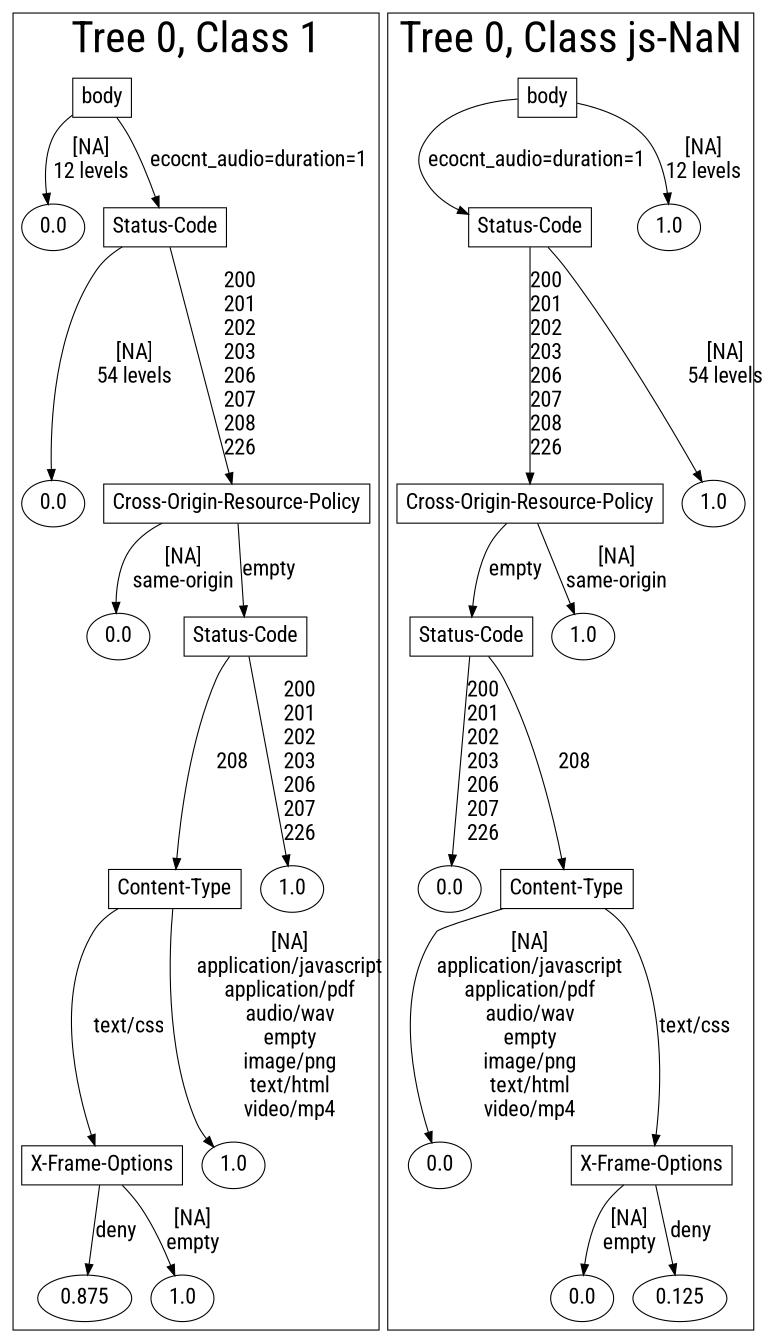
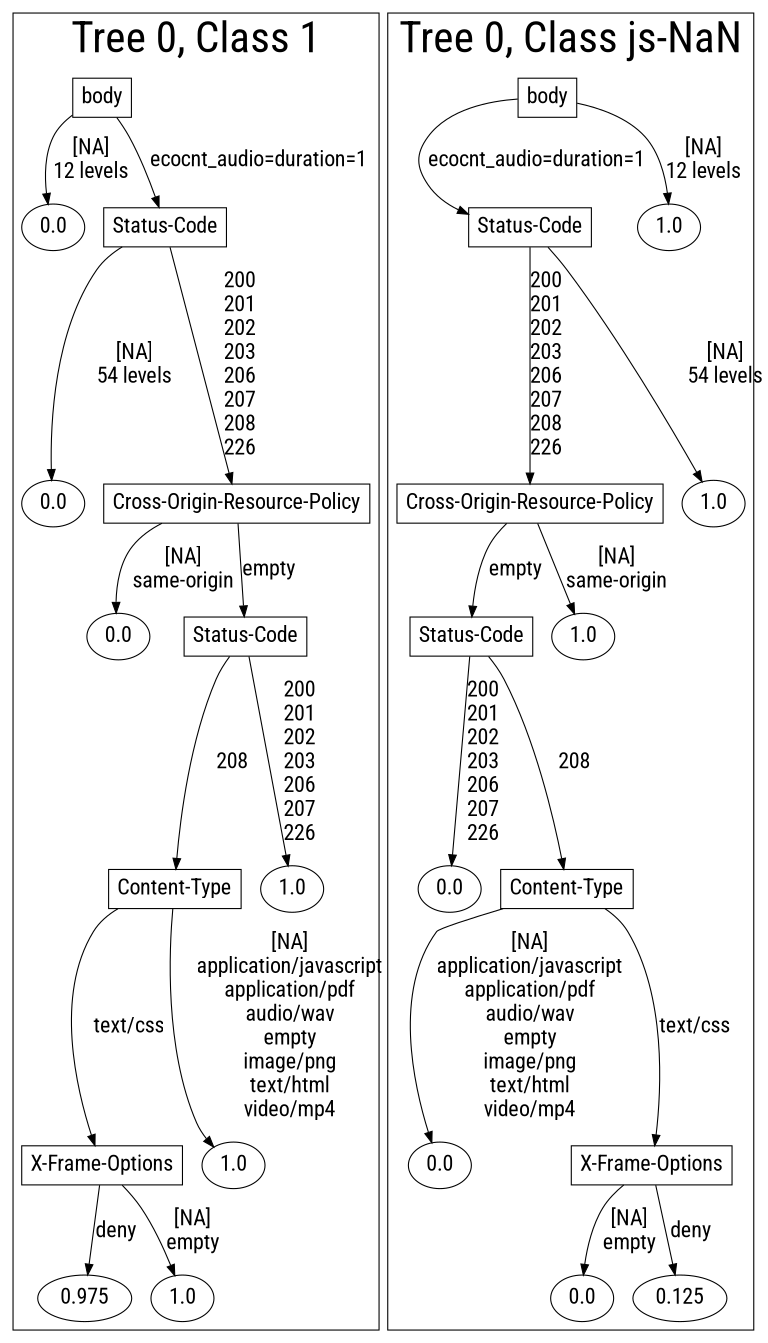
  digraph {
    fontname="Roboto Condensed"
    node [fontsize=20 fontname="Roboto Condensed"]
    edge [fontsize=20 fontname="Roboto Condensed"]
    n1 [label=body shape=box]
    n2 [label=0.0]
    n3 [label="Status-Code" shape=box]
    n4 [label=0.0]
    n5 [label="Cross-Origin-Resource-Policy" shape=box]
    n6 [label=0.0]
    n7 [label="Status-Code" shape=box]
    n8 [label="Content-Type" shape=box]
    n9 [label=1.0]
    n10 [label="X-Frame-Options" shape=box]
    n11 [label=1.0]
-   n12 [label=0.875]
+   n12 [label=0.975]
    n13 [label=1.0]
    n14 [label=body shape=box]
    n15 [label="Status-Code" shape=box]
    n16 [label=1.0]
    n17 [label="Cross-Origin-Resource-Policy" shape=box]
    n18 [label=1.0]
    n19 [label="Status-Code" shape=box]
    n20 [label=1.0]
    n21 [label=0.0]
    n22 [label="Content-Type" shape=box]
    n23 [label=0.0]
    n24 [label="X-Frame-Options" shape=box]
    n25 [label=0.0]
    n26 [label=0.125]
    subgraph cluster_1 {
      fontsize=40
      label="Tree 0, Class 1"
      subgraph sub_2 {
        fontsize=40
        label="Tree 0, Class 1"
        n1
      }
      subgraph sub_3 {
        fontsize=40
        label="Tree 0, Class 1"
        n2
        n3
      }
      subgraph sub_4 {
        fontsize=40
        label="Tree 0, Class 1"
        n4
        n5
      }
      subgraph sub_5 {
        fontsize=40
        label="Tree 0, Class 1"
        n6
        n7
      }
      subgraph sub_6 {
        fontsize=40
        label="Tree 0, Class 1"
        n8
        n9
      }
      subgraph sub_7 {
        fontsize=40
        label="Tree 0, Class 1"
        n10
        n11
      }
      subgraph sub_8 {
        fontsize=40
        label="Tree 0, Class 1"
        n12
        n13
      }
    }
    subgraph cluster_9 {
      fontsize=40
      label="Tree 0, Class js-NaN"
      subgraph sub_10 {
        fontsize=40
        label="Tree 0, Class js-NaN"
        n14
      }
      subgraph sub_11 {
        fontsize=40
        label="Tree 0, Class js-NaN"
        n15
        n16
      }
      subgraph sub_12 {
        fontsize=40
        label="Tree 0, Class js-NaN"
        n17
        n18
      }
      subgraph sub_13 {
        fontsize=40
        label="Tree 0, Class js-NaN"
        n19
        n20
      }
      subgraph sub_14 {
        fontsize=40
        label="Tree 0, Class js-NaN"
        n21
        n22
      }
      subgraph sub_15 {
        fontsize=40
        label="Tree 0, Class js-NaN"
        n23
        n24
      }
      subgraph sub_16 {
        fontsize=40
        label="Tree 0, Class js-NaN"
        n25
        n26
      }
    }
    n1 -> n2 [label="[NA]\n12 levels\n"]
    n1 -> n3 [label="ecocnt_audio=duration=1\n"]
    n3 -> n4 [label="[NA]\n54 levels\n"]
    n3 -> n5 [label="200\n201\n202\n203\n206\n207\n208\n226\n"]
    n5 -> n6 [label="[NA]\nsame-origin\n"]
    n5 -> n7 [label="empty\n"]
    n7 -> n8 [label="208\n"]
    n7 -> n9 [label="200\n201\n202\n203\n206\n207\n226\n"]
    n8 -> n10 [label="text/css\n"]
    n8 -> n11 [label="[NA]\napplication/javascript\napplication/pdf\naudio/wav\nempty\nimage/png\ntext/html\nvideo/mp4\n"]
    n10 -> n12 [label="deny\n"]
    n10 -> n13 [label="[NA]\nempty\n"]
    n14 -> n15 [label="ecocnt_audio=duration=1\n"]
    n14 -> n16 [label="[NA]\n12 levels\n"]
    n15 -> n17 [label="200\n201\n202\n203\n206\n207\n208\n226\n"]
    n15 -> n18 [label="[NA]\n54 levels\n"]
    n17 -> n19 [label="empty\n"]
    n17 -> n20 [label="[NA]\nsame-origin\n"]
    n19 -> n21 [label="200\n201\n202\n203\n206\n207\n226\n"]
    n19 -> n22 [label="208\n"]
    n22 -> n23 [label="[NA]\napplication/javascript\napplication/pdf\naudio/wav\nempty\nimage/png\ntext/html\nvideo/mp4\n"]
    n22 -> n24 [label="text/css\n"]
    n24 -> n25 [label="[NA]\nempty\n"]
    n24 -> n26 [label="deny\n"]
  }
